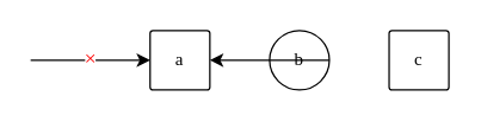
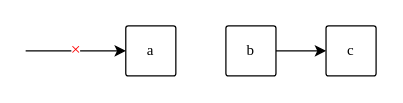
  <mxCell id="0" />
  <mxCell id="1" parent="0" />
  <mxCell id="2" value="a" style="rounded=1;whiteSpace=wrap;html=1;arcSize=5;fontFamily=SF Mono;" parent="1" vertex="1"><mxGeometry x="100" y="20" width="40" height="40" as="geometry" /></mxCell>
- <mxCell id="3" value="b" style="ellipse;whiteSpace=wrap;html=1;arcSize=5;fontFamily=SF Mono;" parent="1" vertex="1"><mxGeometry x="180" y="20" width="40" height="40" as="geometry" /></mxCell>
+ <mxCell id="3" value="b" style="rounded=1;whiteSpace=wrap;html=1;arcSize=5;fontFamily=SF Mono;" parent="1" vertex="1"><mxGeometry x="180" y="20" width="40" height="40" as="geometry" /></mxCell>
  <mxCell id="4" value="c" style="rounded=1;whiteSpace=wrap;html=1;arcSize=5;fontFamily=SF Mono;" parent="1" vertex="1"><mxGeometry x="260" y="20" width="40" height="40" as="geometry" /></mxCell>
- <mxCell id="5" value="" style="endArrow=classic;html=1;rounded=0;exitX=1;exitY=0.5;exitDx=0;exitDy=0;" parent="1" source="3" target="2" edge="1"><mxGeometry width="50" height="50" relative="1" as="geometry"><mxPoint x="150" y="50" as="sourcePoint" /><mxPoint x="190" y="50" as="targetPoint" /></mxGeometry></mxCell>
+ <mxCell id="5" value="" style="endArrow=classic;html=1;rounded=0;exitX=1;exitY=0.5;exitDx=0;exitDy=0;" parent="1" source="3" target="4" edge="1"><mxGeometry width="50" height="50" relative="1" as="geometry"><mxPoint x="150" y="50" as="sourcePoint" /><mxPoint x="190" y="50" as="targetPoint" /></mxGeometry></mxCell>
  <mxCell id="6" value="&lt;font style=&quot;font-size: 14px;&quot; color=&quot;#ff0000&quot; face=&quot;SF Mono&quot;&gt;×&lt;/font&gt;" style="endArrow=classic;html=1;rounded=0;entryX=0;entryY=0.5;entryDx=0;entryDy=0;" edge="1" parent="1" target="2"><mxGeometry width="50" height="50" relative="1" as="geometry"><mxPoint x="20" y="40" as="sourcePoint" /><mxPoint x="60" y="30" as="targetPoint" /></mxGeometry></mxCell>
